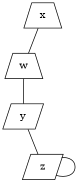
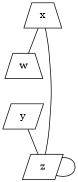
  graph {
    node [shape=trapezium]
    w
    y [shape=parallelogram]
    z [shape=parallelogram]
    x
-   w -- y
    y -- z
    z -- z
    x -- w
+   x -- z
  }
